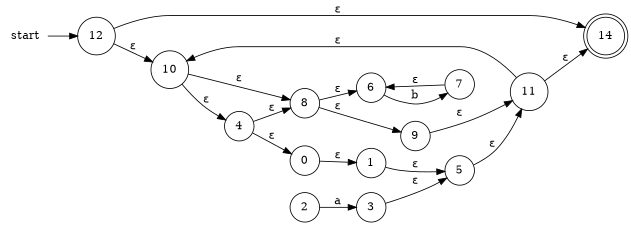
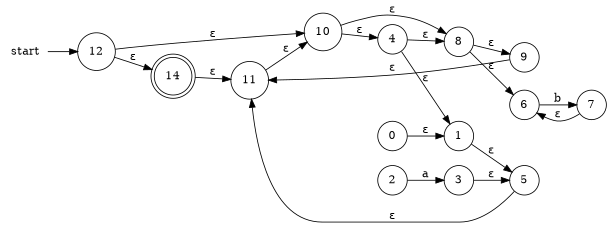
  digraph {
    rankdir=LR
    node [shape=circle]
    start [shape=none]
    12
    n3 [label=14 shape=doublecircle]
    10
    4
    8
    0
    6
    9
    1
    2
    3
    7
    11
    5
    start -> 12
    12 -> n3 [label="ε"]
    12 -> 10 [label="ε"]
    10 -> 4 [label="ε"]
    10 -> 8 [label="ε"]
    4 -> 8 [label="ε"]
-   4 -> 0 [label="ε"]
+   4 -> 1 [label="ε"]
    8 -> 6 [label="ε"]
    8 -> 9 [label="ε"]
    0 -> 1 [label="ε"]
    6 -> 7 [label=b]
    9 -> 11 [label="ε"]
    1 -> 5 [label="ε"]
    2 -> 3 [label=a]
    3 -> 5 [label="ε"]
    7 -> 6 [label="ε"]
-   11 -> n3 [label="ε"]
+   n3 -> 11 [label="ε"]
    11 -> 10 [label="ε"]
    5 -> 11 [label="ε"]
  }
